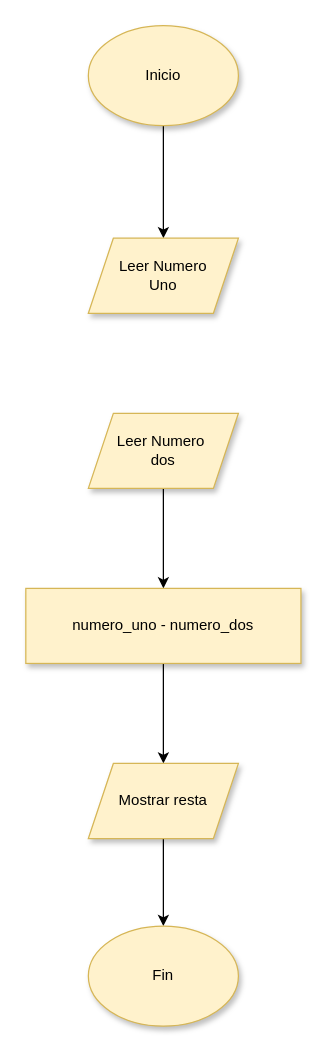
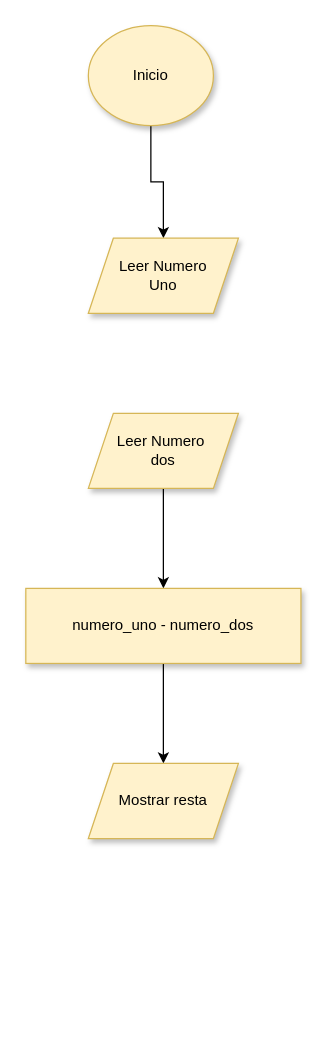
  <mxCell id="0" />
  <mxCell id="1" parent="0" />
  <mxCell id="2" value="" style="edgeStyle=orthogonalEdgeStyle;rounded=0;orthogonalLoop=1;jettySize=auto;html=1;" parent="1" source="3" target="4" edge="1"><mxGeometry relative="1" as="geometry" /></mxCell>
- <mxCell id="3" value="Inicio" style="ellipse;whiteSpace=wrap;html=1;fillColor=#fff2cc;strokeColor=#d6b656;shadow=1;" parent="1" vertex="1"><mxGeometry x="70" y="20" width="120" height="80" as="geometry" /></mxCell>
+ <mxCell id="3" value="Inicio" style="ellipse;whiteSpace=wrap;html=1;fillColor=#fff2cc;strokeColor=#d6b656;shadow=1;" parent="1" vertex="1"><mxGeometry x="70" y="20" width="100" height="80" as="geometry" /></mxCell>
  <mxCell id="4" value="&lt;span&gt;Leer Numero &lt;br&gt;Uno&lt;/span&gt;" style="shape=parallelogram;perimeter=parallelogramPerimeter;whiteSpace=wrap;html=1;fixedSize=1;shadow=1;strokeColor=#d6b656;fillColor=#fff2cc;" parent="1" vertex="1"><mxGeometry x="70" y="190" width="120" height="60" as="geometry" /></mxCell>
  <mxCell id="5" value="" style="edgeStyle=orthogonalEdgeStyle;rounded=0;orthogonalLoop=1;jettySize=auto;html=1;" parent="1" source="6" target="8" edge="1"><mxGeometry relative="1" as="geometry" /></mxCell>
  <mxCell id="6" value="&lt;span&gt;Leer Numero&amp;nbsp;&lt;br&gt;dos&lt;br&gt;&lt;/span&gt;" style="shape=parallelogram;perimeter=parallelogramPerimeter;whiteSpace=wrap;html=1;fixedSize=1;shadow=1;strokeColor=#d6b656;fillColor=#fff2cc;" parent="1" vertex="1"><mxGeometry x="70" y="330" width="120" height="60" as="geometry" /></mxCell>
  <mxCell id="7" value="" style="edgeStyle=orthogonalEdgeStyle;rounded=0;orthogonalLoop=1;jettySize=auto;html=1;" parent="1" source="8" target="10" edge="1"><mxGeometry relative="1" as="geometry" /></mxCell>
  <mxCell id="8" value="numero_uno - numero_dos" style="whiteSpace=wrap;html=1;shadow=1;strokeColor=#d6b656;fillColor=#fff2cc;" parent="1" vertex="1"><mxGeometry x="20" y="470" width="220" height="60" as="geometry" /></mxCell>
- <mxCell id="9" value="" style="edgeStyle=orthogonalEdgeStyle;rounded=0;orthogonalLoop=1;jettySize=auto;html=1;" parent="1" source="10" target="11" edge="1"><mxGeometry relative="1" as="geometry" /></mxCell>
  <mxCell id="10" value="Mostrar resta" style="shape=parallelogram;perimeter=parallelogramPerimeter;whiteSpace=wrap;html=1;fixedSize=1;shadow=1;strokeColor=#d6b656;fillColor=#fff2cc;" parent="1" vertex="1"><mxGeometry x="70" y="610" width="120" height="60" as="geometry" /></mxCell>
- <mxCell id="11" value="Fin" style="ellipse;whiteSpace=wrap;html=1;shadow=1;strokeColor=#d6b656;fillColor=#fff2cc;" parent="1" vertex="1"><mxGeometry x="70" y="740" width="120" height="80" as="geometry" /></mxCell>
